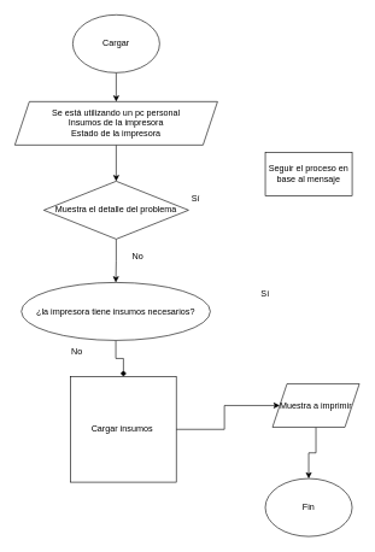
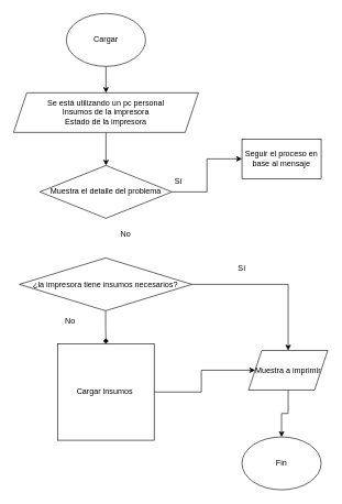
  <mxCell id="0" />
  <mxCell id="1" parent="0" />
  <mxCell id="2" value="" style="edgeStyle=orthogonalEdgeStyle;rounded=0;orthogonalLoop=1;jettySize=auto;html=1;" edge="1" parent="1" source="3" target="5"><mxGeometry relative="1" as="geometry" /></mxCell>
  <mxCell id="3" value="Cargar" style="ellipse;whiteSpace=wrap;html=1;" vertex="1" parent="1"><mxGeometry x="100" y="20" width="120" height="80" as="geometry" /></mxCell>
  <mxCell id="4" value="" style="edgeStyle=orthogonalEdgeStyle;rounded=0;orthogonalLoop=1;jettySize=auto;html=1;" edge="1" parent="1" source="5" target="8"><mxGeometry relative="1" as="geometry" /></mxCell>
  <mxCell id="5" value="Se está utilizando un pc personal&lt;br&gt;Insumos de la impresora&lt;br&gt;Estado de la impresora" style="shape=parallelogram;perimeter=parallelogramPerimeter;whiteSpace=wrap;html=1;fixedSize=1;" vertex="1" parent="1"><mxGeometry x="20" y="140" width="280" height="60" as="geometry" /></mxCell>
- <mxCell id="7" value="" style="edgeStyle=orthogonalEdgeStyle;rounded=0;orthogonalLoop=1;jettySize=auto;html=1;" edge="1" parent="1" source="8" target="12"><mxGeometry relative="1" as="geometry" /></mxCell>
+ <mxCell id="6" value="" style="edgeStyle=orthogonalEdgeStyle;rounded=0;orthogonalLoop=1;jettySize=auto;html=1;" edge="1" parent="1" source="8" target="9"><mxGeometry relative="1" as="geometry" /></mxCell>
  <mxCell id="8" value="Muestra el detalle del problema" style="rhombus;whiteSpace=wrap;html=1;" vertex="1" parent="1"><mxGeometry x="60" y="250" width="200" height="80" as="geometry" /></mxCell>
  <mxCell id="9" value="Seguir el proceso en base al mensaje" style="rounded=0;whiteSpace=wrap;html=1;" vertex="1" parent="1"><mxGeometry x="366" y="210" width="120" height="60" as="geometry" /></mxCell>
  <mxCell id="10" value="" style="edgeStyle=orthogonalEdgeStyle;rounded=0;orthogonalLoop=1;jettySize=auto;html=1;endArrow=diamond;" edge="1" parent="1" source="12" target="21"><mxGeometry relative="1" as="geometry" /></mxCell>
- <mxCell id="12" value="¿la impresora tiene insumos necesarios?" style="ellipse;whiteSpace=wrap;html=1;" vertex="1" parent="1"><mxGeometry x="29" y="390" width="261" height="80" as="geometry" /></mxCell>
+ <mxCell id="11" value="" style="edgeStyle=orthogonalEdgeStyle;rounded=0;orthogonalLoop=1;jettySize=auto;html=1;" edge="1" parent="1" source="12" target="18"><mxGeometry relative="1" as="geometry" /></mxCell>
+ <mxCell id="12" value="¿la impresora tiene insumos necesarios?" style="rhombus;whiteSpace=wrap;html=1;" vertex="1" parent="1"><mxGeometry x="29" y="390" width="261" height="80" as="geometry" /></mxCell>
  <mxCell id="13" value="Sí" style="text;html=1;strokeColor=none;fillColor=none;align=center;verticalAlign=middle;whiteSpace=wrap;rounded=0;" vertex="1" parent="1"><mxGeometry x="240" y="260" width="60" height="30" as="geometry" /></mxCell>
  <mxCell id="14" value="No" style="text;html=1;strokeColor=none;fillColor=none;align=center;verticalAlign=middle;whiteSpace=wrap;rounded=0;" vertex="1" parent="1"><mxGeometry x="160" y="340" width="60" height="30" as="geometry" /></mxCell>
  <mxCell id="15" value="No" style="text;html=1;strokeColor=none;fillColor=none;align=center;verticalAlign=middle;whiteSpace=wrap;rounded=0;" vertex="1" parent="1"><mxGeometry x="76" y="470" width="60" height="30" as="geometry" /></mxCell>
  <mxCell id="16" value="Sí" style="text;html=1;strokeColor=none;fillColor=none;align=center;verticalAlign=middle;whiteSpace=wrap;rounded=0;" vertex="1" parent="1"><mxGeometry x="336" y="390" width="60" height="30" as="geometry" /></mxCell>
  <mxCell id="17" value="" style="edgeStyle=orthogonalEdgeStyle;rounded=0;orthogonalLoop=1;jettySize=auto;html=1;" edge="1" parent="1" source="18" target="19"><mxGeometry relative="1" as="geometry" /></mxCell>
  <mxCell id="18" value="Muestra a imprimir" style="shape=parallelogram;perimeter=parallelogramPerimeter;whiteSpace=wrap;html=1;fixedSize=1;" vertex="1" parent="1"><mxGeometry x="376" y="530" width="120" height="60" as="geometry" /></mxCell>
  <mxCell id="19" value="Fin" style="ellipse;whiteSpace=wrap;html=1;" vertex="1" parent="1"><mxGeometry x="366" y="661" width="120" height="80" as="geometry" /></mxCell>
  <mxCell id="20" value="" style="edgeStyle=orthogonalEdgeStyle;rounded=0;orthogonalLoop=1;jettySize=auto;html=1;" edge="1" parent="1" source="21" target="18"><mxGeometry relative="1" as="geometry" /></mxCell>
- <mxCell id="21" value="Cargar insumos&amp;nbsp;" style="whiteSpace=wrap;html=1;aspect=fixed;" vertex="1" parent="1"><mxGeometry x="97" y="520" width="146" height="146" as="geometry" /></mxCell>
+ <mxCell id="21" value="Cargar insumos&amp;nbsp;" style="whiteSpace=wrap;html=1;aspect=fixed;" vertex="1" parent="1"><mxGeometry x="87" y="520" width="146" height="146" as="geometry" /></mxCell>
